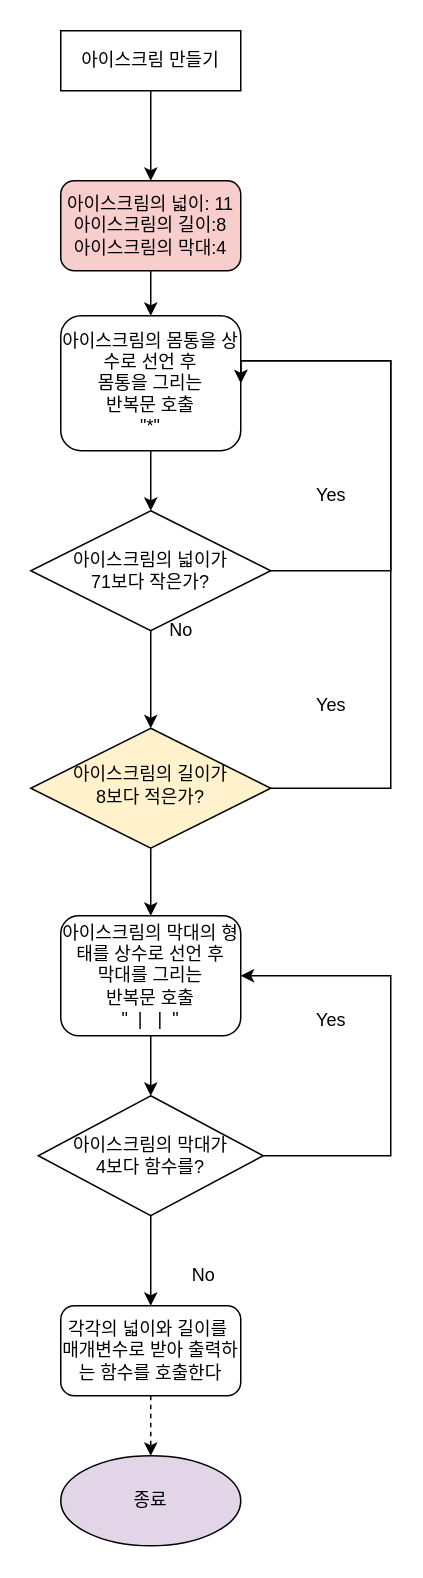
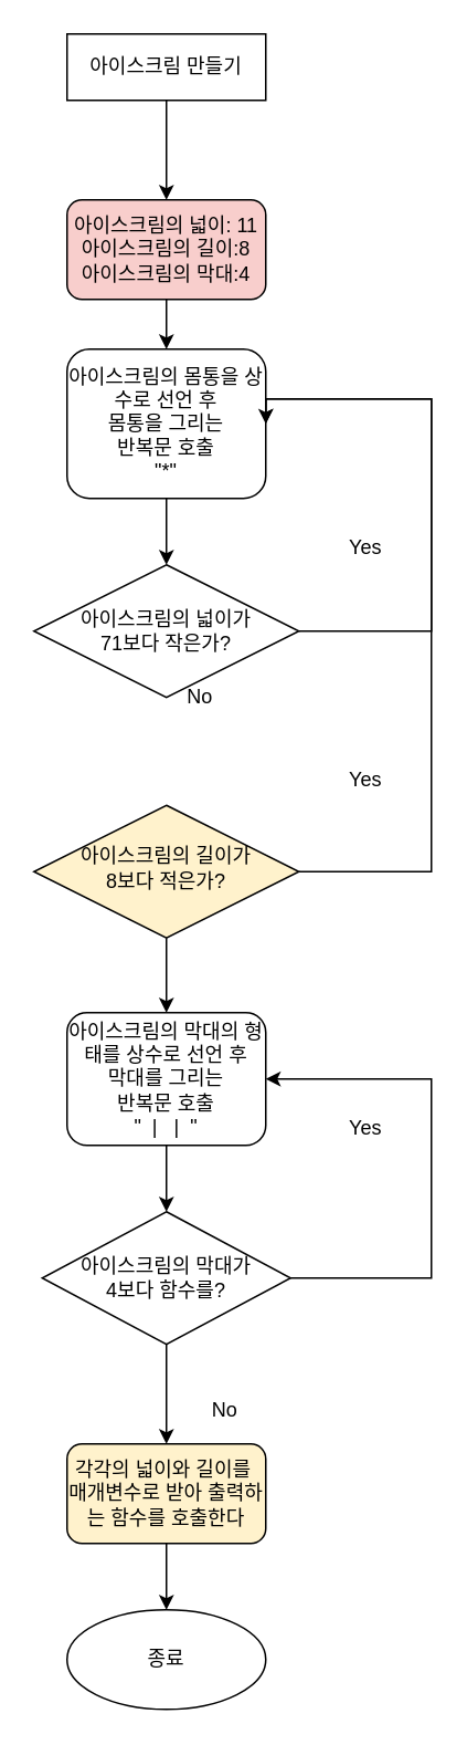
  <mxCell id="0" />
  <mxCell id="1" parent="0" />
  <mxCell id="2" value="" style="edgeStyle=orthogonalEdgeStyle;rounded=0;orthogonalLoop=1;jettySize=auto;html=1;" parent="1" source="3" target="12" edge="1"><mxGeometry relative="1" as="geometry" /></mxCell>
  <mxCell id="3" value="아이스크림 만들기" style="whiteSpace=wrap;html=1;fontSize=12;glass=0;strokeWidth=1;shadow=0;rounded=0;" parent="1" vertex="1"><mxGeometry x="40" y="20" width="120" height="40" as="geometry" /></mxCell>
  <mxCell id="4" style="edgeStyle=orthogonalEdgeStyle;rounded=0;orthogonalLoop=1;jettySize=auto;html=1;entryX=1;entryY=0.5;entryDx=0;entryDy=0;" parent="1" source="6" target="14" edge="1"><mxGeometry relative="1" as="geometry"><Array as="points"><mxPoint x="260" y="525" /><mxPoint x="260" y="240" /></Array></mxGeometry></mxCell>
  <mxCell id="5" value="" style="edgeStyle=orthogonalEdgeStyle;rounded=0;orthogonalLoop=1;jettySize=auto;html=1;" parent="1" source="6" target="8" edge="1"><mxGeometry relative="1" as="geometry" /></mxCell>
  <mxCell id="6" value="아이스크림의 길이가&lt;br&gt;8보다 적은가?" style="rhombus;whiteSpace=wrap;html=1;shadow=0;fontFamily=Helvetica;fontSize=12;align=center;strokeWidth=1;spacing=6;spacingTop=-4;fillColor=#fff2cc;" parent="1" vertex="1"><mxGeometry x="20" y="485" width="160" height="80" as="geometry" /></mxCell>
  <mxCell id="7" value="" style="edgeStyle=orthogonalEdgeStyle;rounded=0;orthogonalLoop=1;jettySize=auto;html=1;" parent="1" source="8" target="23" edge="1"><mxGeometry relative="1" as="geometry" /></mxCell>
  <mxCell id="8" value="아이스크림의 막대의 형태를 상수로 선언 후&lt;br&gt;막대를 그리는&lt;br&gt;반복문 호출&lt;br&gt;&quot;&amp;nbsp; |&amp;nbsp; &amp;nbsp;|&amp;nbsp; &quot;" style="rounded=1;whiteSpace=wrap;html=1;fontSize=12;glass=0;strokeWidth=1;shadow=0;" parent="1" vertex="1"><mxGeometry x="40" y="610" width="120" height="80" as="geometry" /></mxCell>
- <mxCell id="9" value="" style="edgeStyle=orthogonalEdgeStyle;rounded=0;orthogonalLoop=1;jettySize=auto;html=1;dashed=1;" parent="1" source="10" target="26" edge="1"><mxGeometry relative="1" as="geometry" /></mxCell>
- <mxCell id="10" value="각각의 넓이와 길이를&amp;nbsp;&lt;br&gt;매개변수로 받아 출력하는 함수를 호출한다" style="rounded=1;whiteSpace=wrap;html=1;fontSize=12;glass=0;strokeWidth=1;shadow=0;" parent="1" vertex="1"><mxGeometry x="40" y="870" width="120" height="60" as="geometry" /></mxCell>
+ <mxCell id="9" value="" style="edgeStyle=orthogonalEdgeStyle;rounded=0;orthogonalLoop=1;jettySize=auto;html=1;" parent="1" source="10" target="26" edge="1"><mxGeometry relative="1" as="geometry" /></mxCell>
+ <mxCell id="10" value="각각의 넓이와 길이를&amp;nbsp;&lt;br&gt;매개변수로 받아 출력하는 함수를 호출한다" style="rounded=1;whiteSpace=wrap;html=1;fontSize=12;glass=0;strokeWidth=1;shadow=0;fillColor=#fff2cc;" parent="1" vertex="1"><mxGeometry x="40" y="870" width="120" height="60" as="geometry" /></mxCell>
  <mxCell id="11" value="" style="edgeStyle=orthogonalEdgeStyle;rounded=0;orthogonalLoop=1;jettySize=auto;html=1;" parent="1" source="12" target="14" edge="1"><mxGeometry relative="1" as="geometry" /></mxCell>
  <mxCell id="12" value="아이스크림의 넓이: 11&lt;br&gt;아이스크림의 길이:8&lt;br&gt;아이스크림의 막대:4" style="rounded=1;whiteSpace=wrap;html=1;fillColor=#f8cecc;" parent="1" vertex="1"><mxGeometry x="40" y="120" width="120" height="60" as="geometry" /></mxCell>
  <mxCell id="13" value="" style="edgeStyle=orthogonalEdgeStyle;rounded=0;orthogonalLoop=1;jettySize=auto;html=1;" parent="1" source="14" target="17" edge="1"><mxGeometry relative="1" as="geometry" /></mxCell>
  <mxCell id="14" value="아이스크림의 몸통을 상수로 선언 후&lt;br&gt;몸통을 그리는&lt;br&gt;반복문 호출&lt;br&gt;&quot;*&quot;" style="rounded=1;whiteSpace=wrap;html=1;" parent="1" vertex="1"><mxGeometry x="40" y="210" width="120" height="90" as="geometry" /></mxCell>
- <mxCell id="15" value="" style="edgeStyle=orthogonalEdgeStyle;rounded=0;orthogonalLoop=1;jettySize=auto;html=1;" parent="1" source="17" target="6" edge="1"><mxGeometry relative="1" as="geometry" /></mxCell>
  <mxCell id="16" style="edgeStyle=orthogonalEdgeStyle;rounded=0;orthogonalLoop=1;jettySize=auto;html=1;entryX=1;entryY=0.5;entryDx=0;entryDy=0;" parent="1" source="17" target="14" edge="1"><mxGeometry relative="1" as="geometry"><Array as="points"><mxPoint x="260" y="380" /><mxPoint x="260" y="240" /></Array></mxGeometry></mxCell>
  <mxCell id="17" value="아이스크림의 넓이가&lt;br&gt;71보다 작은가?" style="rhombus;whiteSpace=wrap;html=1;" parent="1" vertex="1"><mxGeometry x="20" y="340" width="160" height="80" as="geometry" /></mxCell>
  <mxCell id="18" value="No" style="text;html=1;align=center;verticalAlign=middle;resizable=0;points=[];autosize=1;strokeColor=none;fillColor=none;" parent="1" vertex="1"><mxGeometry x="105" y="410" width="30" height="20" as="geometry" /></mxCell>
  <mxCell id="19" value="Yes" style="text;html=1;align=center;verticalAlign=middle;resizable=0;points=[];autosize=1;strokeColor=none;fillColor=none;" parent="1" vertex="1"><mxGeometry x="200" y="320" width="40" height="20" as="geometry" /></mxCell>
  <mxCell id="20" value="Yes" style="text;html=1;align=center;verticalAlign=middle;resizable=0;points=[];autosize=1;strokeColor=none;fillColor=none;" parent="1" vertex="1"><mxGeometry x="200" y="460" width="40" height="20" as="geometry" /></mxCell>
  <mxCell id="21" style="edgeStyle=orthogonalEdgeStyle;rounded=0;orthogonalLoop=1;jettySize=auto;html=1;entryX=1;entryY=0.5;entryDx=0;entryDy=0;" parent="1" source="23" target="8" edge="1"><mxGeometry relative="1" as="geometry"><Array as="points"><mxPoint x="260" y="770" /><mxPoint x="260" y="650" /></Array></mxGeometry></mxCell>
  <mxCell id="22" value="" style="edgeStyle=orthogonalEdgeStyle;rounded=0;orthogonalLoop=1;jettySize=auto;html=1;" parent="1" source="23" target="10" edge="1"><mxGeometry relative="1" as="geometry" /></mxCell>
  <mxCell id="23" value="아이스크림의 막대가&lt;br&gt;4보다 함수를?" style="rhombus;whiteSpace=wrap;html=1;" parent="1" vertex="1"><mxGeometry x="25" y="730" width="150" height="80" as="geometry" /></mxCell>
  <mxCell id="24" value="Yes" style="text;html=1;align=center;verticalAlign=middle;resizable=0;points=[];autosize=1;strokeColor=none;fillColor=none;" parent="1" vertex="1"><mxGeometry x="200" y="670" width="40" height="20" as="geometry" /></mxCell>
  <mxCell id="25" value="No" style="text;html=1;align=center;verticalAlign=middle;resizable=0;points=[];autosize=1;strokeColor=none;fillColor=none;" parent="1" vertex="1"><mxGeometry x="120" y="840" width="30" height="20" as="geometry" /></mxCell>
- <mxCell id="26" value="종료" style="ellipse;whiteSpace=wrap;html=1;rounded=1;glass=0;strokeWidth=1;shadow=0;fillColor=#e1d5e7;" parent="1" vertex="1"><mxGeometry x="40" y="970" width="120" height="60" as="geometry" /></mxCell>
+ <mxCell id="26" value="종료" style="ellipse;whiteSpace=wrap;html=1;rounded=1;glass=0;strokeWidth=1;shadow=0;" parent="1" vertex="1"><mxGeometry x="40" y="970" width="120" height="60" as="geometry" /></mxCell>
